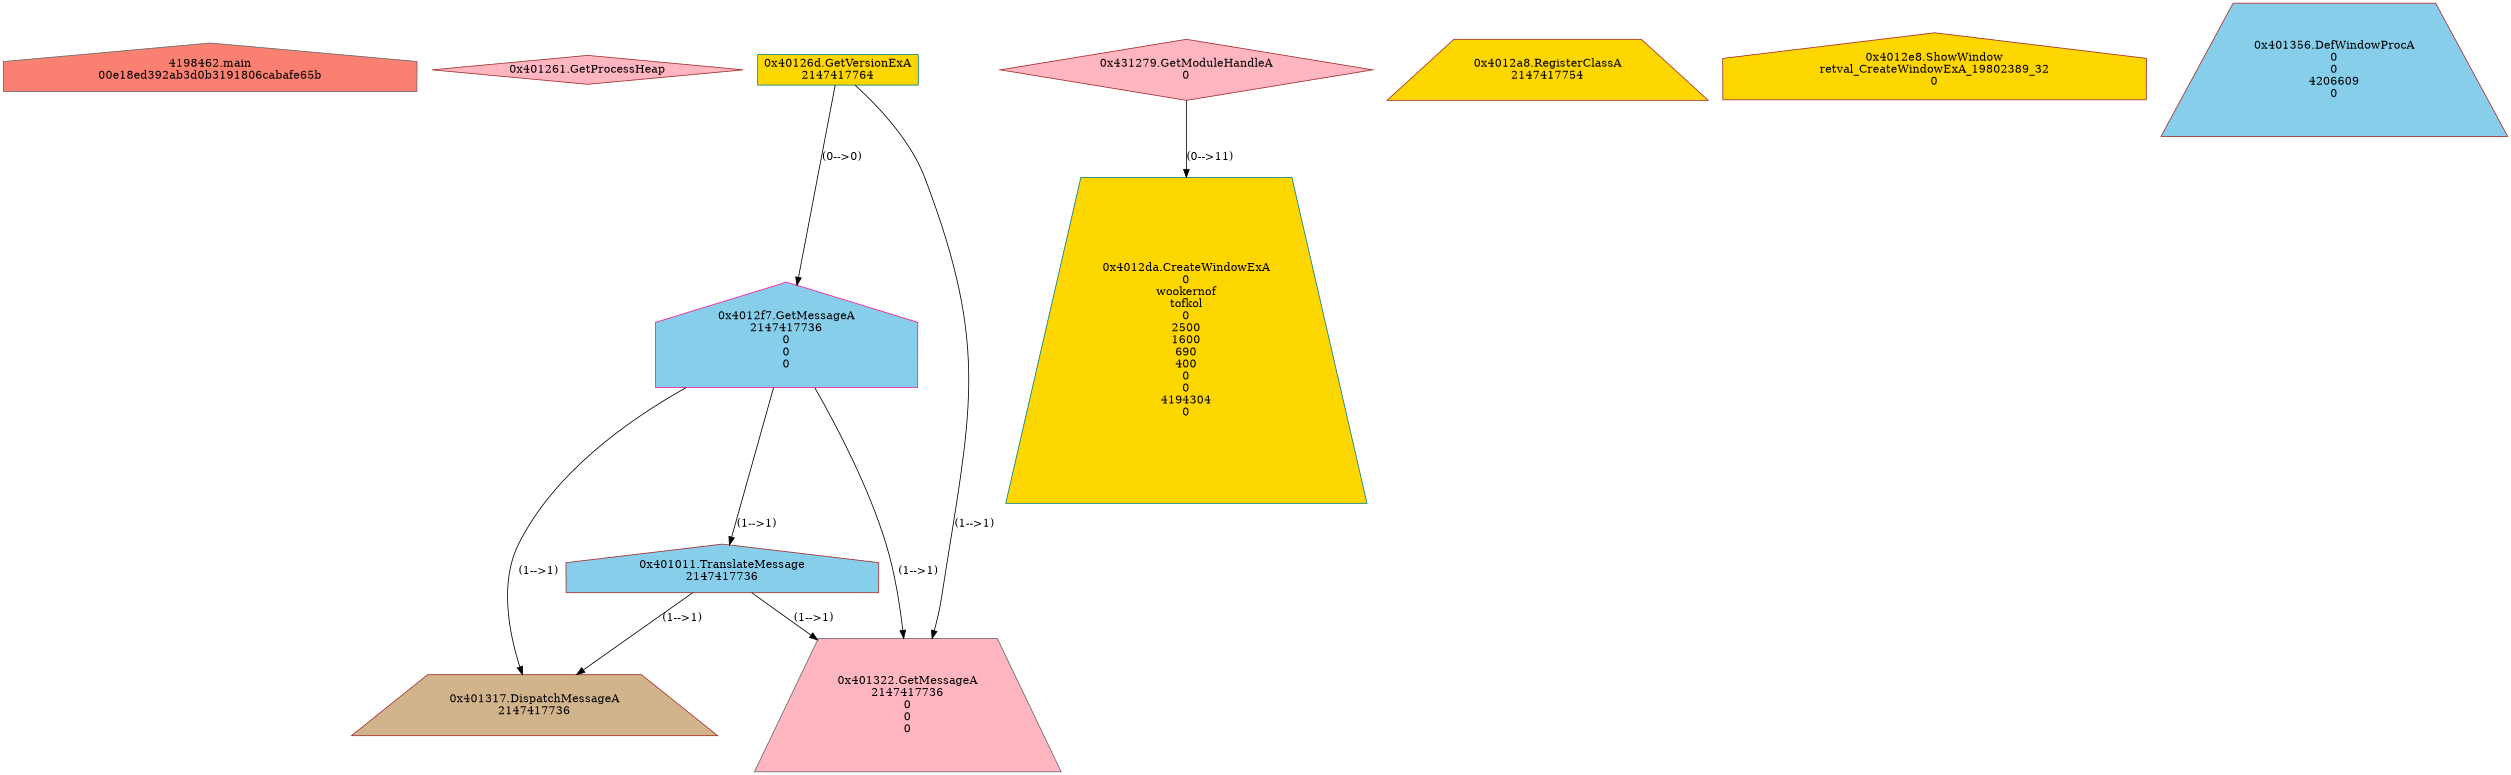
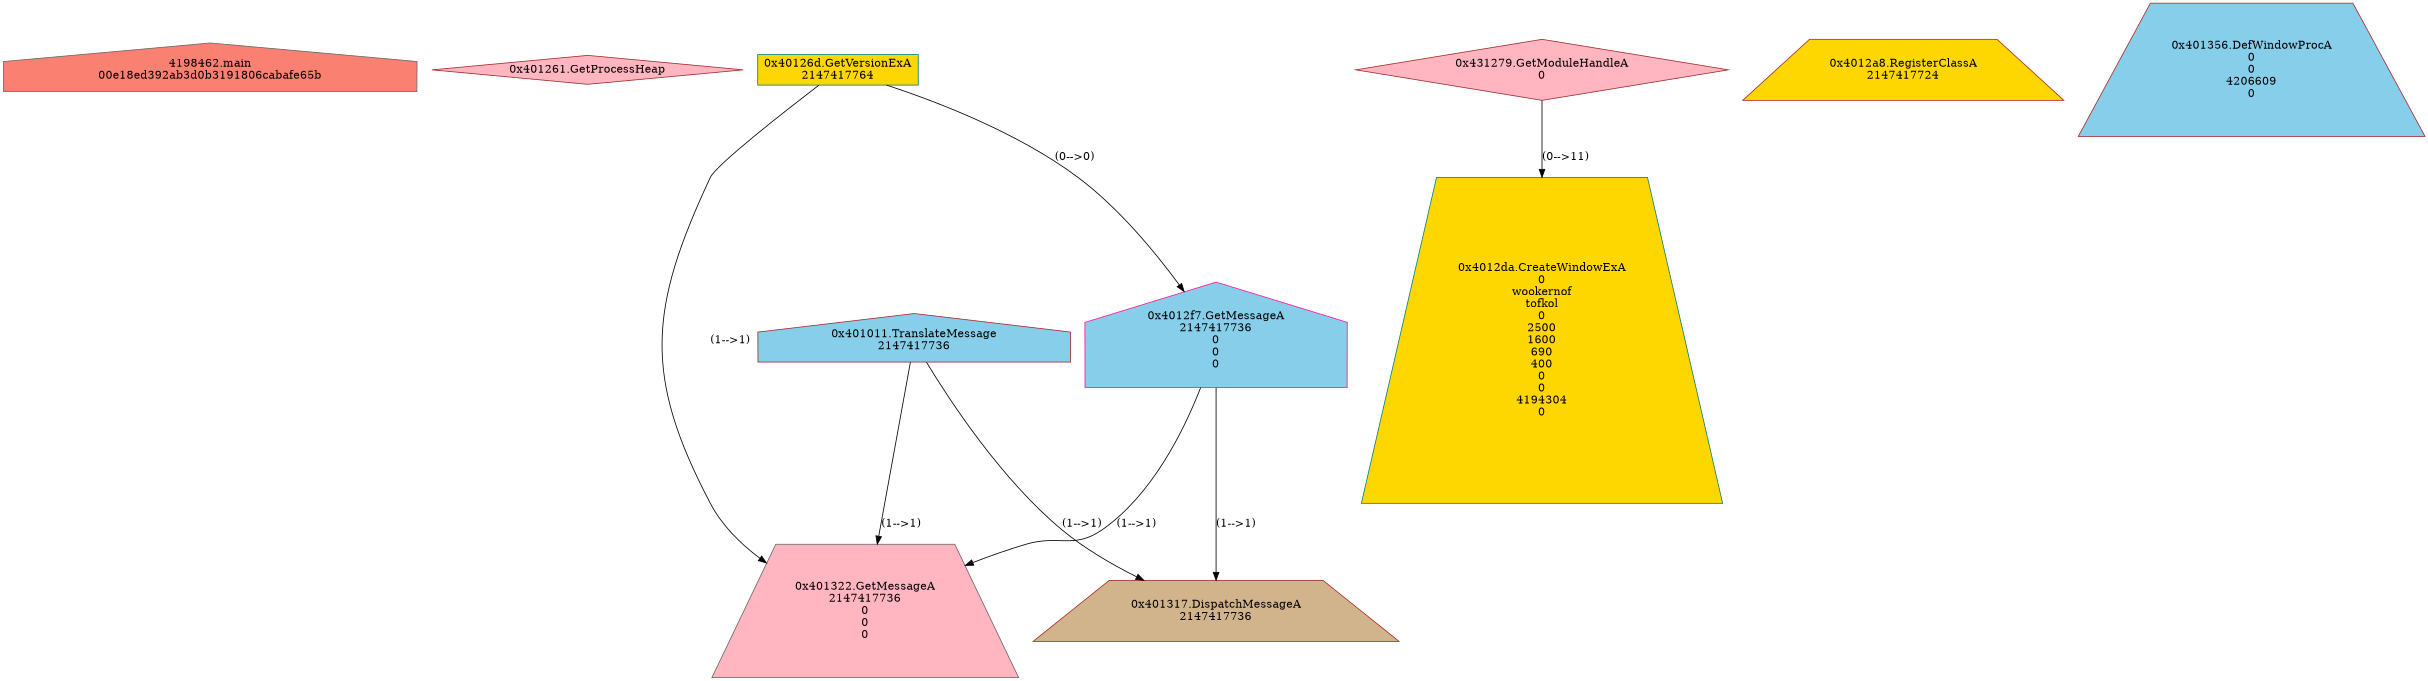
  digraph {
    node [color=brown fillcolor=gold shape=trapezium style=filled]
    n1 [color=gray40 fillcolor=salmon label="4198462.main\n00e18ed392ab3d0b3191806cabafe65b" shape=house]
    n2 [fillcolor=lightpink label="0x401261.GetProcessHeap\n" shape=diamond]
    n3 [color=teal label="0x40126d.GetVersionExA\n2147417764" shape=box]
    n4 [color=deeppink fillcolor=skyblue label="0x4012f7.GetMessageA\n2147417736\n0\n0\n0" shape=house]
    n5 [color=gray40 fillcolor=lightpink label="0x401322.GetMessageA\n2147417736\n0\n0\n0"]
    n6 [fillcolor=skyblue label="0x401011.TranslateMessage\n2147417736" shape=house]
    n7 [fillcolor=tan label="0x401317.DispatchMessageA\n2147417736"]
    n8 [fillcolor=lightpink label="0x431279.GetModuleHandleA\n0" shape=diamond]
    n9 [color=teal label="0x4012da.CreateWindowExA\n0\nwookernof\ntofkol\n0\n2500\n1600\n690\n400\n0\n0\n4194304\n0"]
-   n10 [label="0x4012a8.RegisterClassA\n2147417754"]
-   n11 [label="0x4012e8.ShowWindow\nretval_CreateWindowExA_19802389_32\n0" shape=house]
+   n10 [label="0x4012a8.RegisterClassA\n2147417724"]
    n12 [fillcolor=skyblue label="0x401356.DefWindowProcA\n0\n0\n4206609\n0"]
    n3 -> n4 [label="(0-->0)"]
    n3 -> n5 [label="(1-->1)"]
    n4 -> n5 [label="(1-->1)"]
-   n4 -> n6 [label="(1-->1)"]
    n4 -> n7 [label="(1-->1)"]
    n6 -> n5 [label="(1-->1)"]
    n6 -> n7 [label="(1-->1)"]
    n8 -> n9 [label="(0-->11)"]
  }
